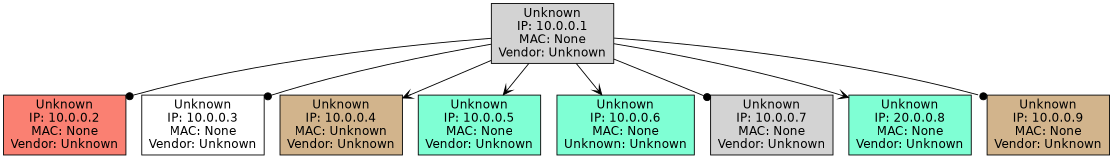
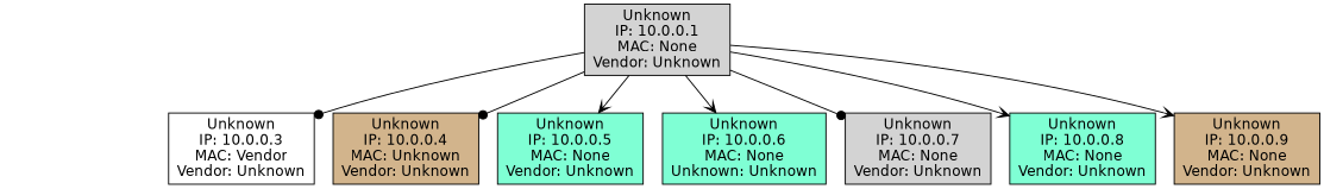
  digraph {
    fontname="DejaVu Sans"
    node [fillcolor=aquamarine fontname="DejaVu Sans" shape=box style=filled]
    edge [arrowhead=dot fontname="DejaVu Sans"]
    n1 [fillcolor=lightgrey label="Unknown\nIP: 10.0.0.1\nMAC: None\nVendor: Unknown"]
-   n2 [fillcolor=salmon label="Unknown\nIP: 10.0.0.2\nMAC: None\nVendor: Unknown"]
-   n3 [fillcolor=white label="Unknown\nIP: 10.0.0.3\nMAC: None\nVendor: Unknown"]
+   n3 [fillcolor=white label="Unknown\nIP: 10.0.0.3\nMAC: Vendor\nVendor: Unknown"]
    n4 [fillcolor=tan label="Unknown\nIP: 10.0.0.4\nMAC: Unknown\nVendor: Unknown"]
    n5 [label="Unknown\nIP: 10.0.0.5\nMAC: None\nVendor: Unknown"]
    n6 [label="Unknown\nIP: 10.0.0.6\nMAC: None\nUnknown: Unknown"]
    n7 [fillcolor=lightgrey label="Unknown\nIP: 10.0.0.7\nMAC: None\nVendor: Unknown"]
-   n8 [label="Unknown\nIP: 20.0.0.8\nMAC: None\nVendor: Unknown"]
+   n8 [label="Unknown\nIP: 10.0.0.8\nMAC: None\nVendor: Unknown"]
    n9 [fillcolor=tan label="Unknown\nIP: 10.0.0.9\nMAC: None\nVendor: Unknown"]
-   n1 -> n2
    n1 -> n3
-   n1 -> n4 [arrowhead=vee]
+   n1 -> n4
    n1 -> n5 [arrowhead=vee]
    n1 -> n6 [arrowhead=vee]
    n1 -> n7
    n1 -> n8 [arrowhead=vee]
-   n1 -> n9
+   n1 -> n9 [arrowhead=vee]
  }
